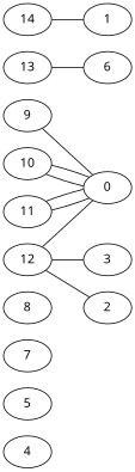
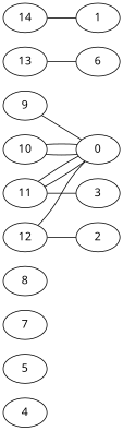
  graph {
    fontname="Noto Sans"
    rankdir=LR
    node [fontname="Noto Sans"]
    edge [fontname="Noto Sans"]
    4
    5
    7
    8
    9
    0
    10
    11
    3
    12
    2
    13
    6
    14
    1
    9 -- 0
    10 -- 0
    10 -- 0
    11 -- 0
    11 -- 0
-   12 -- 3
+   11 -- 3
    12 -- 0
    12 -- 2
    13 -- 6
    14 -- 1
  }
